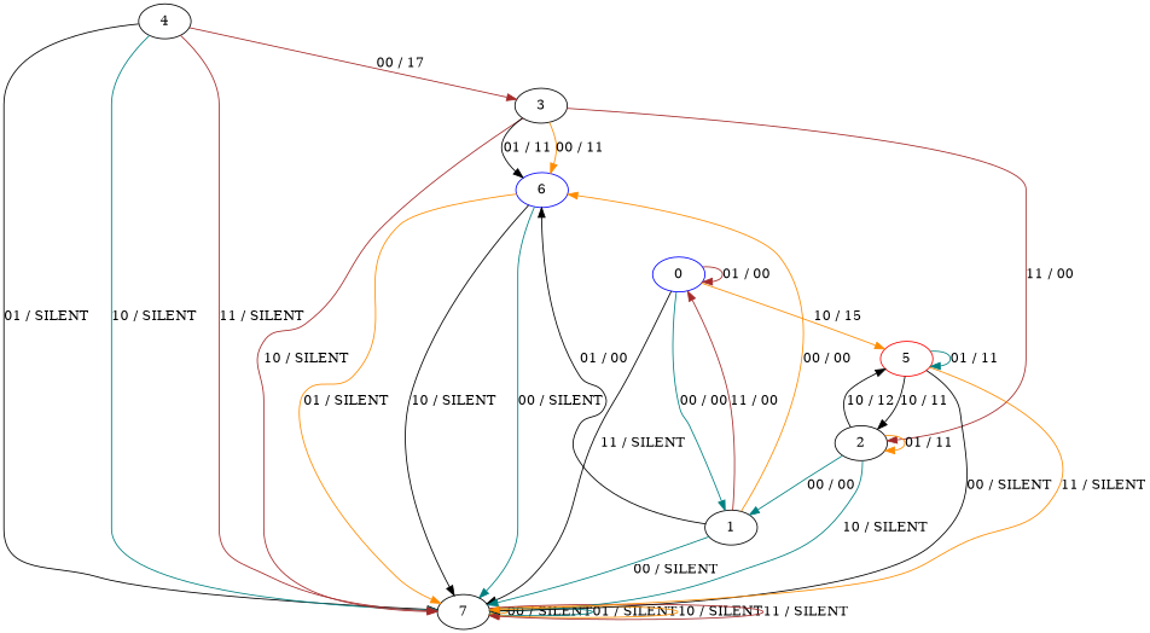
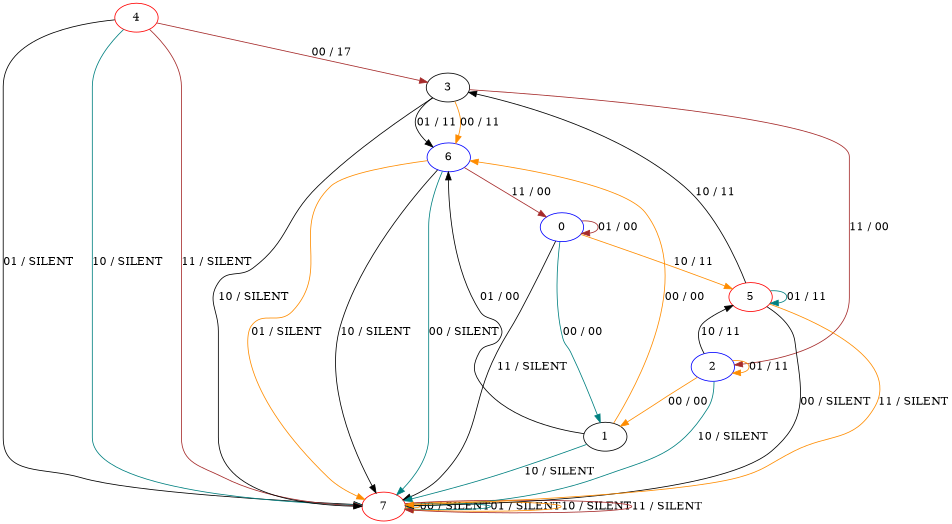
  digraph {
    node [color=black]
    edge [color=darkorange]
-   4
+   4 [color=red]
    3
-   7
+   7 [color=red]
    6 [color=blue]
-   2
+   2 [color=blue]
    0 [color=blue]
    1
    5 [color=red]
    4 -> 3 [color=brown label="00 / 17"]
    4 -> 7 [color=black label="01 / SILENT"]
    4 -> 7 [color=teal label="10 / SILENT"]
    4 -> 7 [color=brown label="11 / SILENT"]
-   3 -> 7 [color=brown label="10 / SILENT"]
+   3 -> 7 [color=black label="10 / SILENT"]
    3 -> 6 [label="00 / 11"]
    3 -> 6 [color=black label="01 / 11"]
    3 -> 2 [color=brown label="11 / 00"]
    7 -> 7 [label="00 / SILENT"]
    7 -> 7 [color=teal label="01 / SILENT"]
    7 -> 7 [label="10 / SILENT"]
    7 -> 7 [color=brown label="11 / SILENT"]
    6 -> 7 [color=teal label="00 / SILENT"]
    6 -> 7 [label="01 / SILENT"]
    6 -> 7 [color=black label="10 / SILENT"]
    2 -> 7 [color=teal label="10 / SILENT"]
    2 -> 2 [label="01 / 11"]
-   2 -> 1 [color=teal label="00 / 00"]
-   2 -> 5 [color=black label="10 / 12"]
+   2 -> 1 [label="00 / 00"]
+   2 -> 5 [color=black label="10 / 11"]
    0 -> 7 [color=black label="11 / SILENT"]
    0 -> 0 [color=brown label="01 / 00"]
    0 -> 1 [color=teal label="00 / 00"]
-   0 -> 5 [label="10 / 15"]
-   1 -> 7 [color=teal label="00 / SILENT"]
+   0 -> 5 [label="10 / 11"]
+   1 -> 7 [color=teal label="10 / SILENT"]
    1 -> 6 [label="00 / 00"]
    1 -> 6 [color=black label="01 / 00"]
-   1 -> 0 [color=brown label="11 / 00"]
+   6 -> 0 [color=brown label="11 / 00"]
    5 -> 7 [color=black label="00 / SILENT"]
    5 -> 7 [label="11 / SILENT"]
-   5 -> 2 [color=black label="10 / 11"]
+   5 -> 3 [color=black label="10 / 11"]
    5 -> 5 [color=teal label="01 / 11"]
  }
